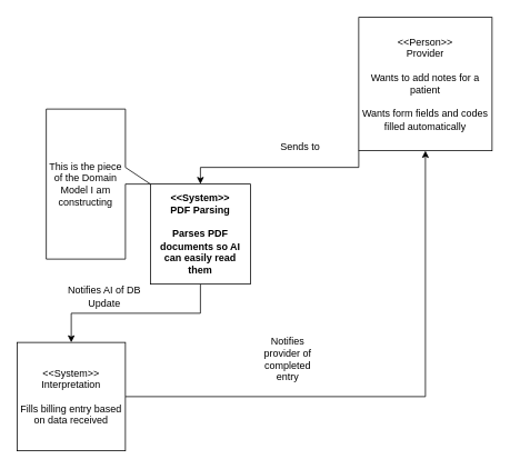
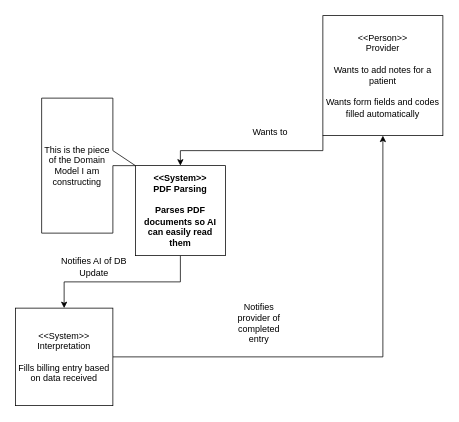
  <mxCell id="0" />
  <mxCell id="1" parent="0" />
  <mxCell id="2" style="edgeStyle=orthogonalEdgeStyle;rounded=0;orthogonalLoop=1;jettySize=auto;html=1;exitX=0.5;exitY=1;exitDx=0;exitDy=0;entryX=0.5;entryY=0;entryDx=0;entryDy=0;" edge="1" parent="1" source="3" target="7"><mxGeometry relative="1" as="geometry" /></mxCell>
  <mxCell id="3" value="&amp;lt;&amp;lt;System&amp;gt;&amp;gt;&lt;div&gt;PDF Parsing&lt;/div&gt;&lt;div&gt;&lt;br&gt;&lt;/div&gt;&lt;div&gt;Parses PDF documents so AI can easily read them&lt;/div&gt;" style="whiteSpace=wrap;html=1;aspect=fixed;fontStyle=1" vertex="1" parent="1"><mxGeometry x="180" y="220" width="120" height="120" as="geometry" /></mxCell>
  <mxCell id="4" style="edgeStyle=orthogonalEdgeStyle;rounded=0;orthogonalLoop=1;jettySize=auto;html=1;exitX=0;exitY=1;exitDx=0;exitDy=0;" edge="1" parent="1" source="5" target="3"><mxGeometry relative="1" as="geometry" /></mxCell>
  <mxCell id="5" value="&amp;lt;&amp;lt;Person&amp;gt;&amp;gt;&lt;div&gt;Provider&lt;/div&gt;&lt;div&gt;&lt;br&gt;&lt;/div&gt;&lt;div&gt;Wants to add notes for a patient&lt;/div&gt;&lt;div&gt;&lt;br&gt;&lt;/div&gt;&lt;div&gt;Wants form fields and codes filled automatically&lt;/div&gt;" style="whiteSpace=wrap;html=1;aspect=fixed;" vertex="1" parent="1"><mxGeometry x="430" y="20" width="160" height="160" as="geometry" /></mxCell>
  <mxCell id="6" style="edgeStyle=orthogonalEdgeStyle;rounded=0;orthogonalLoop=1;jettySize=auto;html=1;exitX=1;exitY=0.5;exitDx=0;exitDy=0;entryX=0.5;entryY=1;entryDx=0;entryDy=0;" edge="1" parent="1" source="7" target="5"><mxGeometry relative="1" as="geometry" /></mxCell>
  <mxCell id="7" value="&amp;lt;&amp;lt;System&amp;gt;&amp;gt;&lt;div&gt;Interpretation&lt;/div&gt;&lt;div&gt;&lt;br&gt;&lt;/div&gt;&lt;div&gt;Fills billing entry based on data received&lt;/div&gt;" style="whiteSpace=wrap;html=1;aspect=fixed;" vertex="1" parent="1"><mxGeometry x="20" y="410" width="130" height="130" as="geometry" /></mxCell>
  <mxCell id="8" value="This is the piece of the Domain Model I am constructing" style="shape=callout;whiteSpace=wrap;html=1;perimeter=calloutPerimeter;direction=north;" vertex="1" parent="1"><mxGeometry x="55" y="130" width="125" height="180" as="geometry" /></mxCell>
  <mxCell id="9" value="Notifies provider of completed entry" style="text;html=1;align=center;verticalAlign=middle;whiteSpace=wrap;rounded=0;" vertex="1" parent="1"><mxGeometry x="315" y="415" width="60" height="30" as="geometry" /></mxCell>
- <mxCell id="10" value="Sends to" style="text;html=1;align=center;verticalAlign=middle;whiteSpace=wrap;rounded=0;" vertex="1" parent="1"><mxGeometry x="330" y="160" width="60" height="30" as="geometry" /></mxCell>
+ <mxCell id="10" value="Wants to" style="text;html=1;align=center;verticalAlign=middle;whiteSpace=wrap;rounded=0;" vertex="1" parent="1"><mxGeometry x="330" y="160" width="60" height="30" as="geometry" /></mxCell>
  <mxCell id="11" value="Notifies AI of DB Update" style="text;html=1;align=center;verticalAlign=middle;whiteSpace=wrap;rounded=0;" vertex="1" parent="1"><mxGeometry x="80" y="340" width="90" height="30" as="geometry" /></mxCell>
